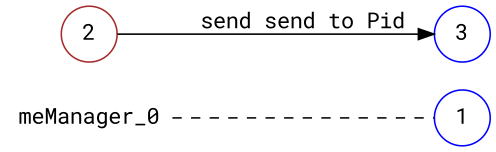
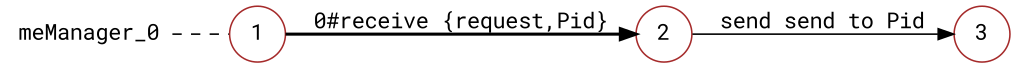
  digraph {
    fontname="Roboto Mono"
    rankdir=LR
    node [color=brown fontname="Roboto Mono" shape=circle]
    edge [fontname="Roboto Mono"]
    n1 [label=meManager_0 shape=plaintext]
-   n2 [color=blue label=1]
+   n2 [label=1]
    n3 [label=2]
-   n4 [color=blue label=3]
+   n4 [label=3]
    n1 -> n2 [arrowhead=none style=dashed]
+   n2 -> n3 [label="0#receive {request,Pid}" style=bold]
    n3 -> n4 [label="send send to Pid" style=solid]
  }
